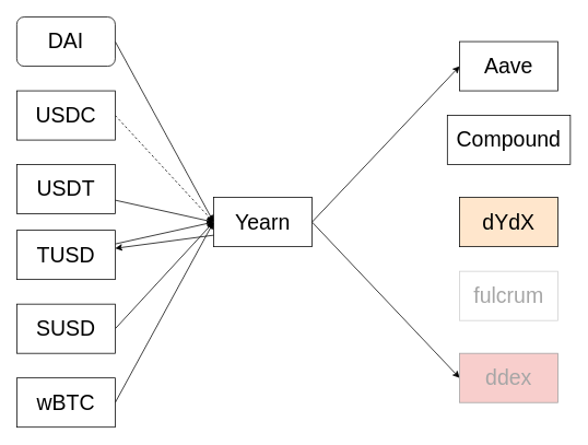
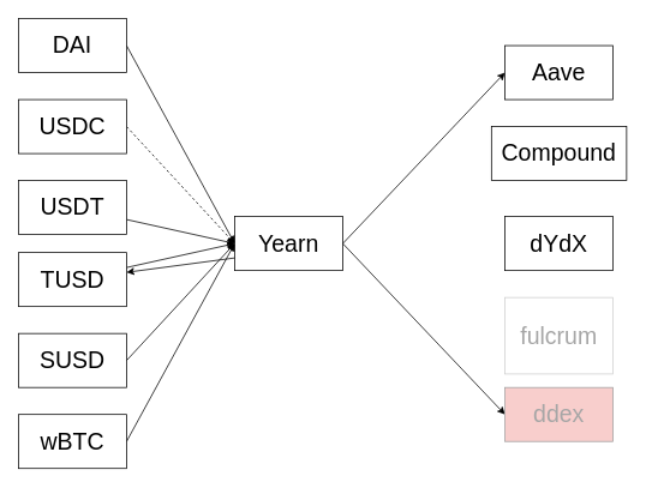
  <mxCell id="0" />
  <mxCell id="1" parent="0" />
  <mxCell id="2" style="edgeStyle=none;rounded=0;orthogonalLoop=1;jettySize=auto;html=1;entryX=0;entryY=0.5;entryDx=0;entryDy=0;exitX=1;exitY=0.5;exitDx=0;exitDy=0;" edge="1" parent="1" source="5" target="19"><mxGeometry relative="1" as="geometry" /></mxCell>
  <mxCell id="3" style="edgeStyle=none;rounded=0;orthogonalLoop=1;jettySize=auto;html=1;exitX=1;exitY=0.5;exitDx=0;exitDy=0;" edge="1" parent="1" source="5" target="9"><mxGeometry relative="1" as="geometry" /></mxCell>
  <mxCell id="4" style="edgeStyle=none;rounded=0;orthogonalLoop=1;jettySize=auto;html=1;entryX=0;entryY=0.5;entryDx=0;entryDy=0;exitX=1;exitY=0.5;exitDx=0;exitDy=0;" edge="1" parent="1" source="5" target="22"><mxGeometry relative="1" as="geometry" /></mxCell>
  <mxCell id="5" value="&lt;font style=&quot;font-size: 26px&quot;&gt;Yearn&lt;/font&gt;" style="rounded=0;whiteSpace=wrap;html=1;" vertex="1" parent="1"><mxGeometry x="260" y="240" width="120" height="60" as="geometry" /></mxCell>
  <mxCell id="6" style="edgeStyle=none;rounded=0;orthogonalLoop=1;jettySize=auto;html=1;entryX=0;entryY=0.5;entryDx=0;entryDy=0;" edge="1" parent="1" source="7" target="5"><mxGeometry relative="1" as="geometry" /></mxCell>
  <mxCell id="7" value="&lt;font style=&quot;font-size: 26px&quot;&gt;USDT&lt;/font&gt;" style="rounded=0;whiteSpace=wrap;html=1;" vertex="1" parent="1"><mxGeometry x="20" y="200" width="120" height="60" as="geometry" /></mxCell>
  <mxCell id="8" style="edgeStyle=none;rounded=0;orthogonalLoop=1;jettySize=auto;html=1;" edge="1" parent="1" source="9"><mxGeometry relative="1" as="geometry"><mxPoint x="260" y="270" as="targetPoint" /></mxGeometry></mxCell>
  <mxCell id="9" value="&lt;font style=&quot;font-size: 26px&quot;&gt;TUSD&lt;/font&gt;" style="rounded=0;whiteSpace=wrap;html=1;" vertex="1" parent="1"><mxGeometry x="20" y="280" width="120" height="60" as="geometry" /></mxCell>
  <mxCell id="10" style="edgeStyle=none;rounded=0;orthogonalLoop=1;jettySize=auto;html=1;exitX=1;exitY=0.5;exitDx=0;exitDy=0;entryX=0;entryY=0.5;entryDx=0;entryDy=0;dashed=1;" edge="1" parent="1" source="11" target="5"><mxGeometry relative="1" as="geometry" /></mxCell>
  <mxCell id="11" value="&lt;font style=&quot;font-size: 26px&quot;&gt;USDC&lt;/font&gt;" style="rounded=0;whiteSpace=wrap;html=1;" vertex="1" parent="1"><mxGeometry x="20" y="110" width="120" height="60" as="geometry" /></mxCell>
  <mxCell id="12" style="rounded=0;orthogonalLoop=1;jettySize=auto;html=1;entryX=0;entryY=0.5;entryDx=0;entryDy=0;exitX=1;exitY=0.5;exitDx=0;exitDy=0;" edge="1" parent="1" source="13" target="5"><mxGeometry relative="1" as="geometry" /></mxCell>
- <mxCell id="13" value="&lt;font style=&quot;font-size: 26px&quot;&gt;DAI&lt;/font&gt;" style="whiteSpace=wrap;html=1;rounded=1;" vertex="1" parent="1"><mxGeometry x="20" y="20" width="120" height="60" as="geometry" /></mxCell>
+ <mxCell id="13" value="&lt;font style=&quot;font-size: 26px&quot;&gt;DAI&lt;/font&gt;" style="rounded=0;whiteSpace=wrap;html=1;" vertex="1" parent="1"><mxGeometry x="20" y="20" width="120" height="60" as="geometry" /></mxCell>
  <mxCell id="14" style="edgeStyle=none;rounded=0;orthogonalLoop=1;jettySize=auto;html=1;entryX=0;entryY=0.5;entryDx=0;entryDy=0;exitX=1;exitY=0.5;exitDx=0;exitDy=0;" edge="1" parent="1" source="15" target="5"><mxGeometry relative="1" as="geometry" /></mxCell>
  <mxCell id="15" value="&lt;font style=&quot;font-size: 26px&quot;&gt;SUSD&lt;/font&gt;" style="rounded=0;whiteSpace=wrap;html=1;" vertex="1" parent="1"><mxGeometry x="20" y="370" width="120" height="60" as="geometry" /></mxCell>
  <mxCell id="16" style="edgeStyle=none;rounded=0;orthogonalLoop=1;jettySize=auto;html=1;entryX=0;entryY=0.5;entryDx=0;entryDy=0;exitX=1;exitY=0.5;exitDx=0;exitDy=0;" edge="1" parent="1" source="17" target="5"><mxGeometry relative="1" as="geometry" /></mxCell>
  <mxCell id="17" value="&lt;font style=&quot;font-size: 26px&quot;&gt;wBTC&lt;/font&gt;" style="rounded=0;whiteSpace=wrap;html=1;" vertex="1" parent="1"><mxGeometry x="20" y="460" width="120" height="60" as="geometry" /></mxCell>
  <mxCell id="18" value="&lt;font style=&quot;font-size: 26px&quot;&gt;Compound&lt;/font&gt;" style="rounded=0;whiteSpace=wrap;html=1;" vertex="1" parent="1"><mxGeometry x="545" y="140" width="150" height="60" as="geometry" /></mxCell>
  <mxCell id="19" value="&lt;span style=&quot;font-size: 26px&quot;&gt;Aave&lt;/span&gt;" style="rounded=0;whiteSpace=wrap;html=1;" vertex="1" parent="1"><mxGeometry x="560" y="50" width="120" height="60" as="geometry" /></mxCell>
- <mxCell id="20" value="&lt;span style=&quot;font-size: 26px&quot;&gt;dYdX&lt;/span&gt;" style="rounded=0;whiteSpace=wrap;html=1;fillColor=#ffe6cc;" vertex="1" parent="1"><mxGeometry x="560" y="240" width="120" height="60" as="geometry" /></mxCell>
- <mxCell id="21" value="&lt;font style=&quot;font-size: 26px&quot; color=&quot;#a6a6a6&quot;&gt;fulcrum&lt;/font&gt;" style="rounded=0;whiteSpace=wrap;html=1;strokeColor=#CFCFCF;" vertex="1" parent="1"><mxGeometry x="560" y="330" width="120" height="60" as="geometry" /></mxCell>
+ <mxCell id="20" value="&lt;span style=&quot;font-size: 26px&quot;&gt;dYdX&lt;/span&gt;" style="rounded=0;whiteSpace=wrap;html=1;" vertex="1" parent="1"><mxGeometry x="560" y="240" width="120" height="60" as="geometry" /></mxCell>
+ <mxCell id="21" value="&lt;font style=&quot;font-size: 26px&quot; color=&quot;#a6a6a6&quot;&gt;fulcrum&lt;/font&gt;" style="rounded=0;whiteSpace=wrap;html=1;strokeColor=#CFCFCF;" vertex="1" parent="1"><mxGeometry x="560" y="330" width="120" height="85" as="geometry" /></mxCell>
  <mxCell id="22" value="&lt;span style=&quot;color: rgb(166 , 166 , 166) ; font-size: 26px&quot;&gt;ddex&lt;/span&gt;" style="rounded=0;whiteSpace=wrap;html=1;strokeColor=#A0A0A0;fillColor=#f8cecc;" vertex="1" parent="1"><mxGeometry x="560" y="430" width="120" height="60" as="geometry" /></mxCell>
